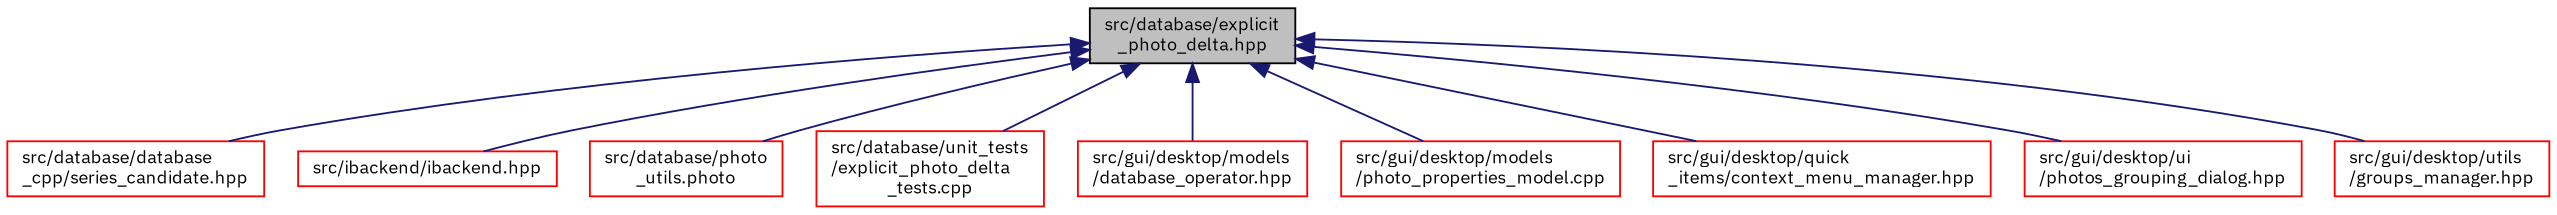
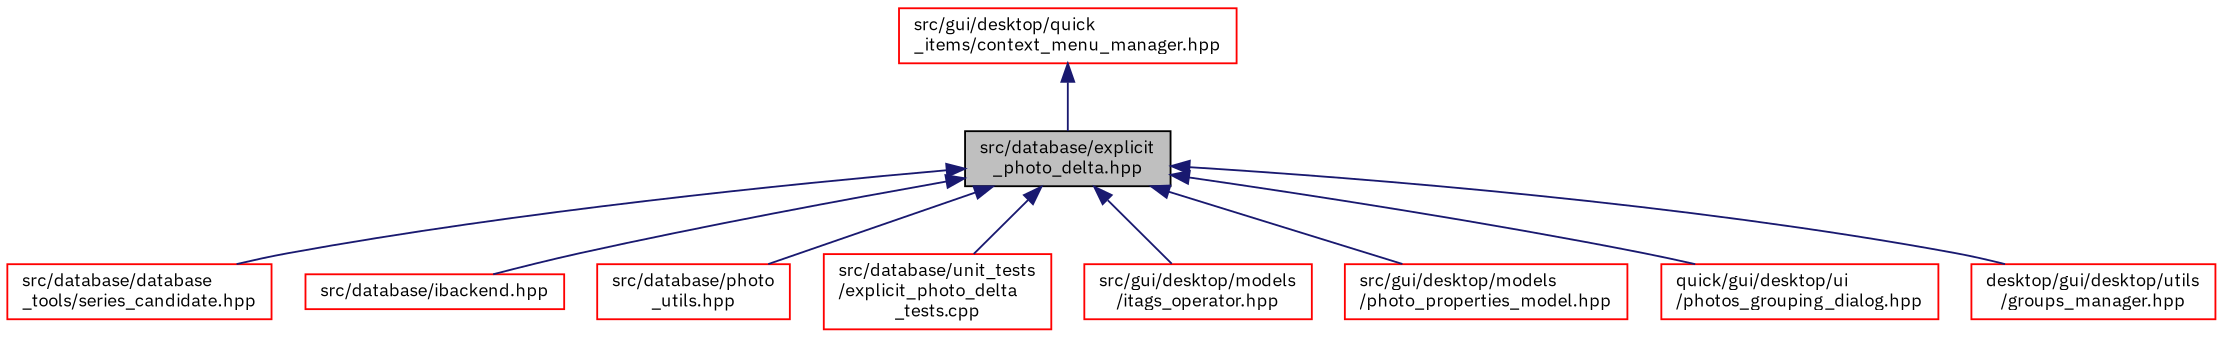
  digraph {
    fontname="IBM Plex Sans"
    node [color=red fillcolor=white fontname="IBM Plex Sans" fontsize=10 shape=record style=filled]
    edge [color=midnightblue dir=back fontname="IBM Plex Sans" fontsize=10 labelfontname=Helvetica labelfontsize=10 style=solid]
    n1 [color=black fillcolor=grey75 fontcolor=black height=0.2 label="src/database/explicit\l_photo_delta.hpp" width=0.4]
-   n2 [height=0.2 label="src/database/database\l_cpp/series_candidate.hpp" width=0.4]
-   n3 [height=0.2 label="src/ibackend/ibackend.hpp" width=0.4]
-   n4 [height=0.2 label="src/database/photo\l_utils.photo" width=0.4]
+   n2 [height=0.2 label="src/database/database\l_tools/series_candidate.hpp" width=0.4]
+   n3 [height=0.2 label="src/database/ibackend.hpp" width=0.4]
+   n4 [height=0.2 label="src/database/photo\l_utils.hpp" width=0.4]
    n5 [height=0.2 label="src/database/unit_tests\l/explicit_photo_delta\l_tests.cpp" width=0.4]
-   n6 [height=0.2 label="src/gui/desktop/models\l/database_operator.hpp" width=0.4]
-   n7 [height=0.2 label="src/gui/desktop/models\l/photo_properties_model.cpp" width=0.4]
+   n6 [height=0.2 label="src/gui/desktop/models\l/itags_operator.hpp" width=0.4]
+   n7 [height=0.2 label="src/gui/desktop/models\l/photo_properties_model.hpp" width=0.4]
    n8 [height=0.2 label="src/gui/desktop/quick\l_items/context_menu_manager.hpp" width=0.4]
-   n9 [height=0.2 label="src/gui/desktop/ui\l/photos_grouping_dialog.hpp" width=0.4]
-   n10 [height=0.2 label="src/gui/desktop/utils\l/groups_manager.hpp" width=0.4]
+   n9 [height=0.2 label="quick/gui/desktop/ui\l/photos_grouping_dialog.hpp" width=0.4]
+   n10 [height=0.2 label="desktop/gui/desktop/utils\l/groups_manager.hpp" width=0.4]
    n1 -> n2
    n1 -> n3
    n1 -> n4
    n1 -> n5
    n1 -> n6
    n1 -> n7
-   n1 -> n8
+   n8 -> n1
    n1 -> n9
    n1 -> n10
  }
